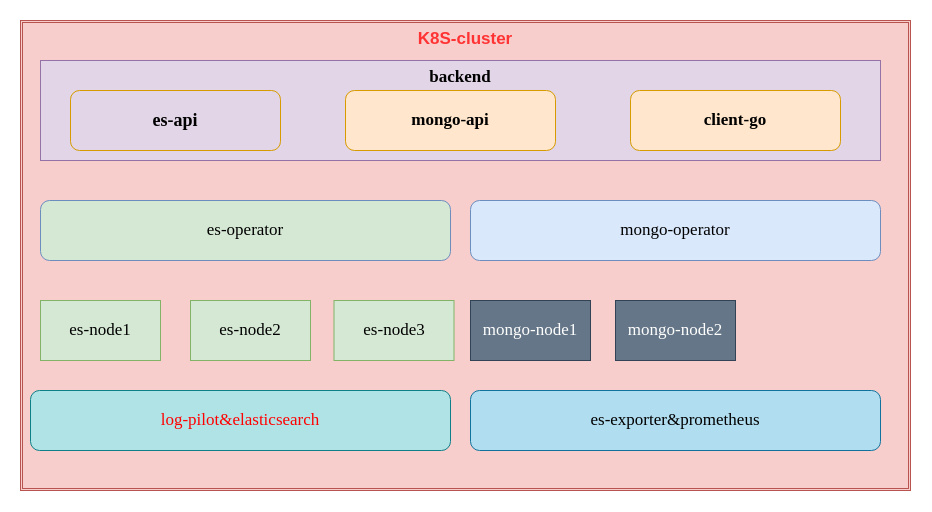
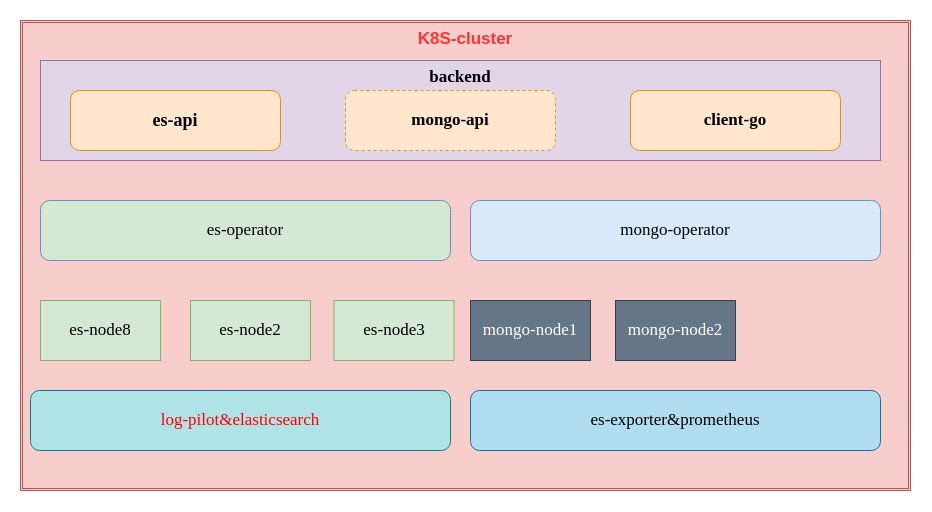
  <mxCell id="0" />
  <mxCell id="1" parent="0" />
  <mxCell id="2" value="K8S-cluster" style="shape=ext;double=1;rounded=0;whiteSpace=wrap;html=1;fillColor=#f8cecc;strokeColor=#b85450;align=center;verticalAlign=top;fontSize=17;fontStyle=1;fontColor=#FF3333;" vertex="1" parent="1"><mxGeometry x="20" y="20" width="890" height="470" as="geometry" /></mxCell>
  <mxCell id="3" value="backend" style="rounded=0;whiteSpace=wrap;html=1;fontSize=17;align=center;verticalAlign=top;fontStyle=1;fontFamily=Georgia;fillColor=#e1d5e7;strokeColor=#9673a6;" vertex="1" parent="1"><mxGeometry x="40" y="60" width="840" height="100" as="geometry" /></mxCell>
- <mxCell id="4" value="&lt;b&gt;&lt;font style=&quot;font-size: 18px&quot;&gt;es-api&lt;/font&gt;&lt;/b&gt;" style="rounded=1;whiteSpace=wrap;html=1;fontFamily=Georgia;fontSize=17;align=center;verticalAlign=middle;fillColor=#e1d5e7;strokeColor=#d79b00;" vertex="1" parent="1"><mxGeometry x="70" y="90" width="210" height="60" as="geometry" /></mxCell>
+ <mxCell id="4" value="&lt;b&gt;&lt;font style=&quot;font-size: 18px&quot;&gt;es-api&lt;/font&gt;&lt;/b&gt;" style="rounded=1;whiteSpace=wrap;html=1;fontFamily=Georgia;fontSize=17;align=center;verticalAlign=middle;fillColor=#ffe6cc;strokeColor=#d79b00;" vertex="1" parent="1"><mxGeometry x="70" y="90" width="210" height="60" as="geometry" /></mxCell>
  <mxCell id="5" value="client-go" style="rounded=1;whiteSpace=wrap;html=1;fontFamily=Georgia;fontSize=17;align=center;verticalAlign=middle;fillColor=#ffe6cc;strokeColor=#d79b00;fontStyle=1" vertex="1" parent="1"><mxGeometry x="630" y="90" width="210" height="60" as="geometry" /></mxCell>
- <mxCell id="6" value="mongo-api" style="rounded=1;whiteSpace=wrap;html=1;fontFamily=Georgia;fontSize=17;align=center;verticalAlign=middle;fillColor=#ffe6cc;strokeColor=#d79b00;fontStyle=1" vertex="1" parent="1"><mxGeometry x="345" y="90" width="210" height="60" as="geometry" /></mxCell>
+ <mxCell id="6" value="mongo-api" style="rounded=1;whiteSpace=wrap;html=1;fontFamily=Georgia;fontSize=17;align=center;verticalAlign=middle;fillColor=#ffe6cc;strokeColor=#d79b00;fontStyle=1;dashed=1;" vertex="1" parent="1"><mxGeometry x="345" y="90" width="210" height="60" as="geometry" /></mxCell>
  <mxCell id="7" value="es-operator" style="rounded=1;whiteSpace=wrap;html=1;fontFamily=Georgia;fontSize=17;align=center;verticalAlign=middle;fillColor=#d5e8d4;strokeColor=#6c8ebf;" vertex="1" parent="1"><mxGeometry x="40" y="200" width="410" height="60" as="geometry" /></mxCell>
  <mxCell id="8" value="mongo-operator" style="rounded=1;whiteSpace=wrap;html=1;fontFamily=Georgia;fontSize=17;align=center;verticalAlign=middle;fillColor=#dae8fc;strokeColor=#6c8ebf;" vertex="1" parent="1"><mxGeometry x="470" y="200" width="410" height="60" as="geometry" /></mxCell>
- <mxCell id="9" value="es-node1" style="rounded=0;whiteSpace=wrap;html=1;fontFamily=Georgia;fontSize=17;align=center;verticalAlign=middle;fillColor=#d5e8d4;strokeColor=#82b366;" vertex="1" parent="1"><mxGeometry x="40" y="300" width="120" height="60" as="geometry" /></mxCell>
+ <mxCell id="9" value="es-node8" style="rounded=0;whiteSpace=wrap;html=1;fontFamily=Georgia;fontSize=17;align=center;verticalAlign=middle;fillColor=#d5e8d4;strokeColor=#82b366;" vertex="1" parent="1"><mxGeometry x="40" y="300" width="120" height="60" as="geometry" /></mxCell>
  <mxCell id="10" value="es-node2" style="rounded=0;whiteSpace=wrap;html=1;fontFamily=Georgia;fontSize=17;align=center;verticalAlign=middle;fillColor=#d5e8d4;strokeColor=#82b366;" vertex="1" parent="1"><mxGeometry x="190" y="300" width="120" height="60" as="geometry" /></mxCell>
  <mxCell id="11" value="es-node3" style="rounded=0;whiteSpace=wrap;html=1;fontFamily=Georgia;fontSize=17;align=center;verticalAlign=middle;fillColor=#d5e8d4;strokeColor=#82b366;" vertex="1" parent="1"><mxGeometry x="333.5" y="300" width="120" height="60" as="geometry" /></mxCell>
  <mxCell id="12" value="mongo-node2" style="rounded=0;whiteSpace=wrap;html=1;fontFamily=Georgia;fontSize=17;fontColor=#ffffff;align=center;verticalAlign=middle;fillColor=#647687;strokeColor=#314354;" vertex="1" parent="1"><mxGeometry x="615" y="300" width="120" height="60" as="geometry" /></mxCell>
  <mxCell id="13" value="mongo-node1" style="rounded=0;whiteSpace=wrap;html=1;fontFamily=Georgia;fontSize=17;fontColor=#ffffff;align=center;verticalAlign=middle;fillColor=#647687;strokeColor=#314354;" vertex="1" parent="1"><mxGeometry x="470" y="300" width="120" height="60" as="geometry" /></mxCell>
  <mxCell id="14" value="log-pilot&amp;amp;elasticsearch" style="rounded=1;whiteSpace=wrap;html=1;fontFamily=Georgia;fontSize=17;align=center;verticalAlign=middle;fillColor=#b0e3e6;strokeColor=#0e8088;fontColor=#FF0000;" vertex="1" parent="1"><mxGeometry x="30" y="390" width="420" height="60" as="geometry" /></mxCell>
  <mxCell id="15" value="es-exporter&amp;amp;prometheus" style="rounded=1;whiteSpace=wrap;html=1;fontFamily=Georgia;fontSize=17;align=center;verticalAlign=middle;fillColor=#b1ddf0;strokeColor=#10739e;" vertex="1" parent="1"><mxGeometry x="470" y="390" width="410" height="60" as="geometry" /></mxCell>
